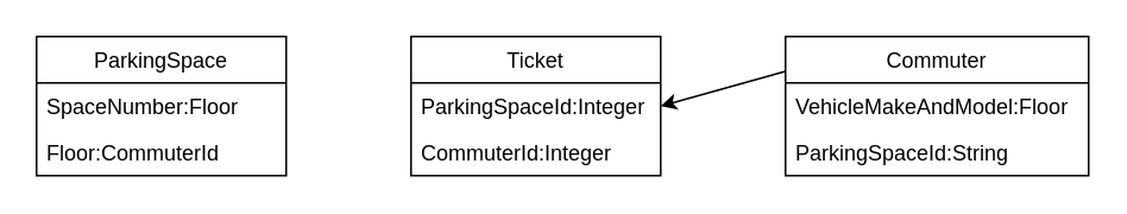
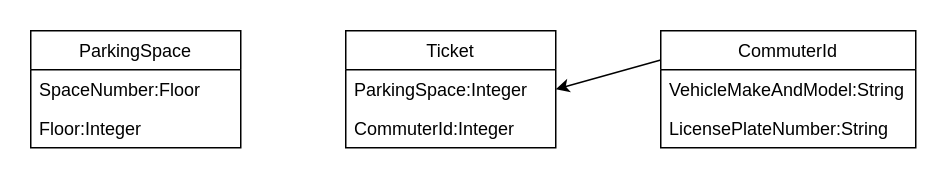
  <mxCell id="0" />
  <mxCell id="1" parent="0" />
  <mxCell id="2" value="ParkingSpace" style="swimlane;fontStyle=0;childLayout=stackLayout;horizontal=1;startSize=26;fillColor=none;horizontalStack=0;resizeParent=1;resizeParentMax=0;resizeLast=0;collapsible=1;marginBottom=0;" parent="1" vertex="1"><mxGeometry x="20" y="20" width="140" height="78" as="geometry" /></mxCell>
  <mxCell id="3" value="SpaceNumber:Floor" style="text;strokeColor=none;fillColor=none;align=left;verticalAlign=top;spacingLeft=4;spacingRight=4;overflow=hidden;rotatable=0;points=[[0,0.5],[1,0.5]];portConstraint=eastwest;" parent="2" vertex="1"><mxGeometry y="26" width="140" height="26" as="geometry" /></mxCell>
- <mxCell id="4" value="Floor:CommuterId" style="text;strokeColor=none;fillColor=none;align=left;verticalAlign=top;spacingLeft=4;spacingRight=4;overflow=hidden;rotatable=0;points=[[0,0.5],[1,0.5]];portConstraint=eastwest;" parent="2" vertex="1"><mxGeometry y="52" width="140" height="26" as="geometry" /></mxCell>
+ <mxCell id="4" value="Floor:Integer" style="text;strokeColor=none;fillColor=none;align=left;verticalAlign=top;spacingLeft=4;spacingRight=4;overflow=hidden;rotatable=0;points=[[0,0.5],[1,0.5]];portConstraint=eastwest;" parent="2" vertex="1"><mxGeometry y="52" width="140" height="26" as="geometry" /></mxCell>
  <mxCell id="5" value="Ticket" style="swimlane;fontStyle=0;childLayout=stackLayout;horizontal=1;startSize=26;fillColor=none;horizontalStack=0;resizeParent=1;resizeParentMax=0;resizeLast=0;collapsible=1;marginBottom=0;" parent="1" vertex="1"><mxGeometry x="230" y="20" width="140" height="78" as="geometry" /></mxCell>
- <mxCell id="6" value="ParkingSpaceId:Integer" style="text;strokeColor=none;fillColor=none;align=left;verticalAlign=top;spacingLeft=4;spacingRight=4;overflow=hidden;rotatable=0;points=[[0,0.5],[1,0.5]];portConstraint=eastwest;" parent="5" vertex="1"><mxGeometry y="26" width="140" height="26" as="geometry" /></mxCell>
+ <mxCell id="6" value="ParkingSpace:Integer" style="text;strokeColor=none;fillColor=none;align=left;verticalAlign=top;spacingLeft=4;spacingRight=4;overflow=hidden;rotatable=0;points=[[0,0.5],[1,0.5]];portConstraint=eastwest;" parent="5" vertex="1"><mxGeometry y="26" width="140" height="26" as="geometry" /></mxCell>
  <mxCell id="7" value="CommuterId:Integer" style="text;strokeColor=none;fillColor=none;align=left;verticalAlign=top;spacingLeft=4;spacingRight=4;overflow=hidden;rotatable=0;points=[[0,0.5],[1,0.5]];portConstraint=eastwest;" parent="5" vertex="1"><mxGeometry y="52" width="140" height="26" as="geometry" /></mxCell>
- <mxCell id="8" value="Commuter" style="swimlane;fontStyle=0;childLayout=stackLayout;horizontal=1;startSize=26;fillColor=none;horizontalStack=0;resizeParent=1;resizeParentMax=0;resizeLast=0;collapsible=1;marginBottom=0;" parent="1" vertex="1"><mxGeometry x="440" y="20" width="170" height="78" as="geometry" /></mxCell>
- <mxCell id="9" value="VehicleMakeAndModel:Floor" style="text;strokeColor=none;fillColor=none;align=left;verticalAlign=top;spacingLeft=4;spacingRight=4;overflow=hidden;rotatable=0;points=[[0,0.5],[1,0.5]];portConstraint=eastwest;" parent="8" vertex="1"><mxGeometry y="26" width="170" height="26" as="geometry" /></mxCell>
- <mxCell id="10" value="ParkingSpaceId:String" style="text;strokeColor=none;fillColor=none;align=left;verticalAlign=top;spacingLeft=4;spacingRight=4;overflow=hidden;rotatable=0;points=[[0,0.5],[1,0.5]];portConstraint=eastwest;" vertex="1" parent="8"><mxGeometry y="52" width="170" height="26" as="geometry" /></mxCell>
+ <mxCell id="8" value="CommuterId" style="swimlane;fontStyle=0;childLayout=stackLayout;horizontal=1;startSize=26;fillColor=none;horizontalStack=0;resizeParent=1;resizeParentMax=0;resizeLast=0;collapsible=1;marginBottom=0;" parent="1" vertex="1"><mxGeometry x="440" y="20" width="170" height="78" as="geometry" /></mxCell>
+ <mxCell id="9" value="VehicleMakeAndModel:String" style="text;strokeColor=none;fillColor=none;align=left;verticalAlign=top;spacingLeft=4;spacingRight=4;overflow=hidden;rotatable=0;points=[[0,0.5],[1,0.5]];portConstraint=eastwest;" parent="8" vertex="1"><mxGeometry y="26" width="170" height="26" as="geometry" /></mxCell>
+ <mxCell id="10" value="LicensePlateNumber:String" style="text;strokeColor=none;fillColor=none;align=left;verticalAlign=top;spacingLeft=4;spacingRight=4;overflow=hidden;rotatable=0;points=[[0,0.5],[1,0.5]];portConstraint=eastwest;" vertex="1" parent="8"><mxGeometry y="52" width="170" height="26" as="geometry" /></mxCell>
  <mxCell id="11" style="edgeStyle=none;html=1;exitX=0;exitY=0.25;exitDx=0;exitDy=0;" parent="1" source="8" edge="1"><mxGeometry relative="1" as="geometry"><mxPoint x="370" y="59" as="targetPoint" /></mxGeometry></mxCell>
